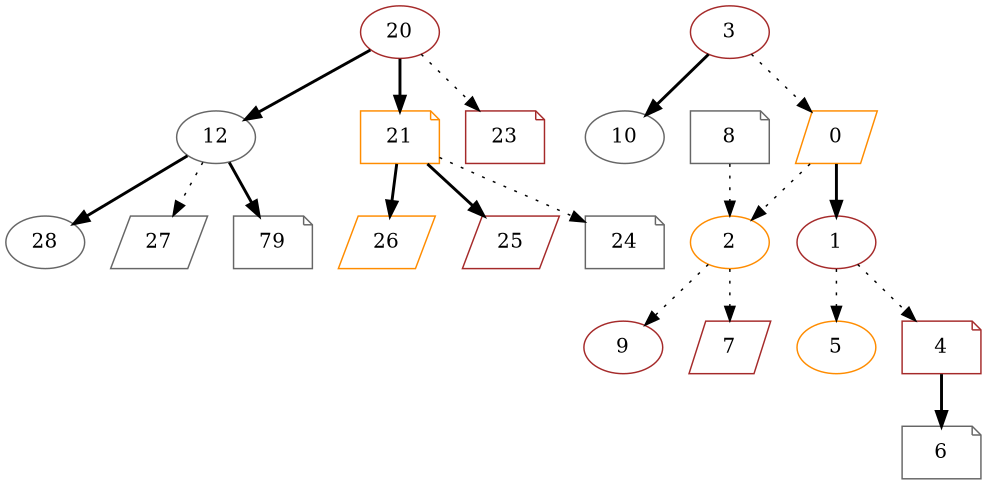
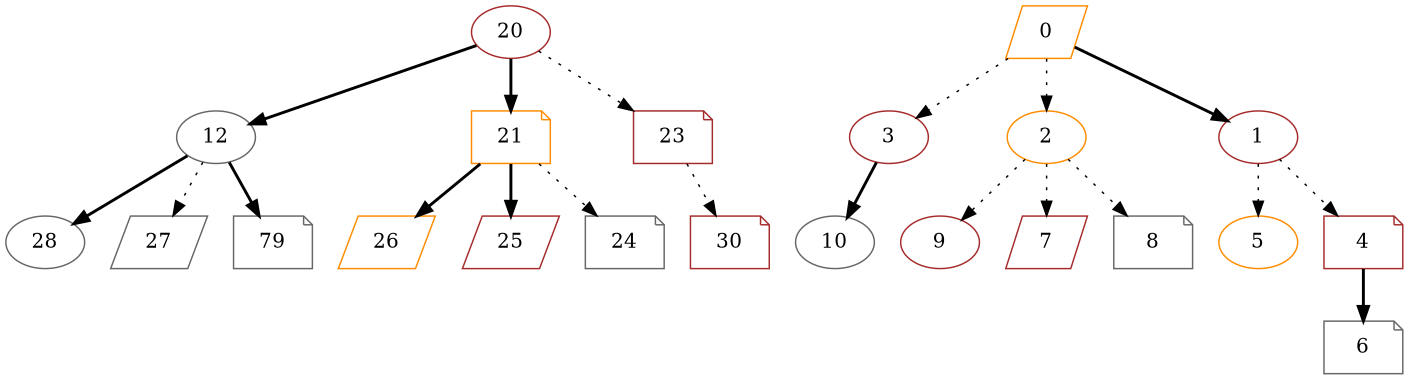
  digraph {
    node [Processor=4 Start=347 Weight=20 color=brown shape=ellipse]
    edge [Weight=5 style=dotted]
    n1 [Processor=1 Start=107 Weight=90 color=gray40 label=12]
    28 [Processor=1 Start=297 Weight=50 color=gray40]
    27 [Processor=2 Start=247 Weight=80 color=gray40 shape=parallelogram]
    n4 [Start=360 color=gray40 label=79 shape=note]
    20 [Start=50 Weight=50]
    21 [Start=100 Weight=70 color=darkorange shape=note]
    23 [Processor=2 Start=147 Weight=100 shape=note]
    26 [Processor=1 Start=197 Weight=100 color=darkorange shape=parallelogram]
    25 [Processor=3 Start=349 shape=parallelogram]
    24 [Start=320 Weight=40 color=gray40 shape=note]
+   30 [Processor=2 Start=367 shape=note]
    10 [Processor=1 color=gray40]
    3 [Processor=3 Start=129 Weight=100]
    2 [Processor=2 Start=57 Weight=90 color=darkorange]
    9 [Processor=2]
    7 [Processor=3 Start=229 Weight=80 shape=parallelogram]
    8 [Start=270 Weight=50 color=gray40 shape=note]
    0 [Start=0 Weight=50 color=darkorange shape=parallelogram]
    1 [Processor=3 Start=59 Weight=70]
    5 [Processor=2 Start=327 color=darkorange]
    4 [Processor=3 Start=309 Weight=40 shape=note]
    6 [Start=170 Weight=100 color=gray40 shape=note]
    n1 -> 28 [Weight=3 style=bold]
    n1 -> 27
    n1 -> n4 [Weight=10 style=bold]
    20 -> n1 [Weight=7 style=bold]
    20 -> 21 [Weight=9 style=bold]
    20 -> 23 [Weight=4]
    21 -> 26 [style=bold]
    21 -> 25 [Weight=7 style=bold]
    21 -> 24 [Weight=10]
+   23 -> 30 [Weight=4]
    3 -> 10 [Weight=4 style=bold]
    2 -> 9 [Weight=10]
    2 -> 7
-   8 -> 2 [Weight=3]
-   3 -> 0 [Weight=4]
+   2 -> 8 [Weight=3]
+   0 -> 3 [Weight=4]
    0 -> 2 [Weight=7]
    0 -> 1 [Weight=9 style=bold]
    1 -> 5 [Weight=7]
    1 -> 4 [Weight=10]
    4 -> 6 [style=bold]
  }
